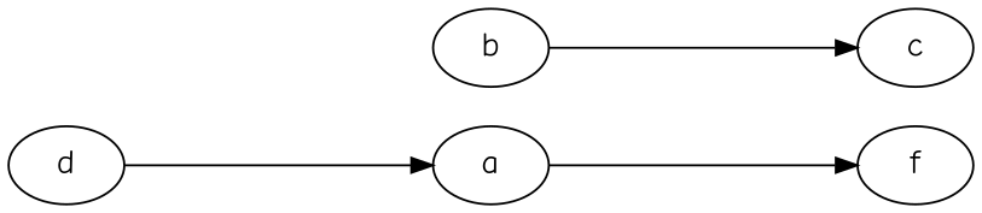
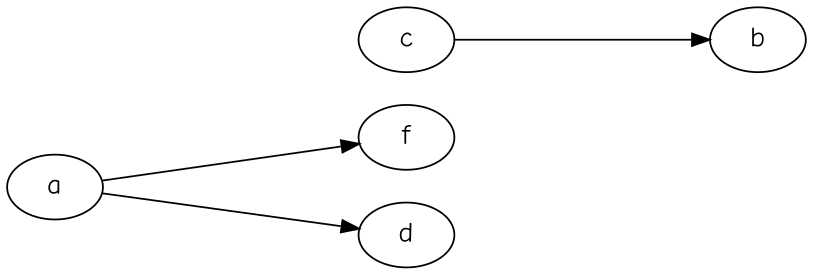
  digraph {
    fontname="Comic Neue"
    fontsize=16
    rankdir=LR
    ranksep=2.00
    node [fontname="Comic Neue" fontsize=16]
    edge [fontname="Comic Neue"]
    f
    c
    b
    a
    d
    subgraph sub_1 {
      rank=same
      f
      c
    }
-   b -> c
+   c -> b
    a -> f
-   d -> a
+   a -> d
  }
